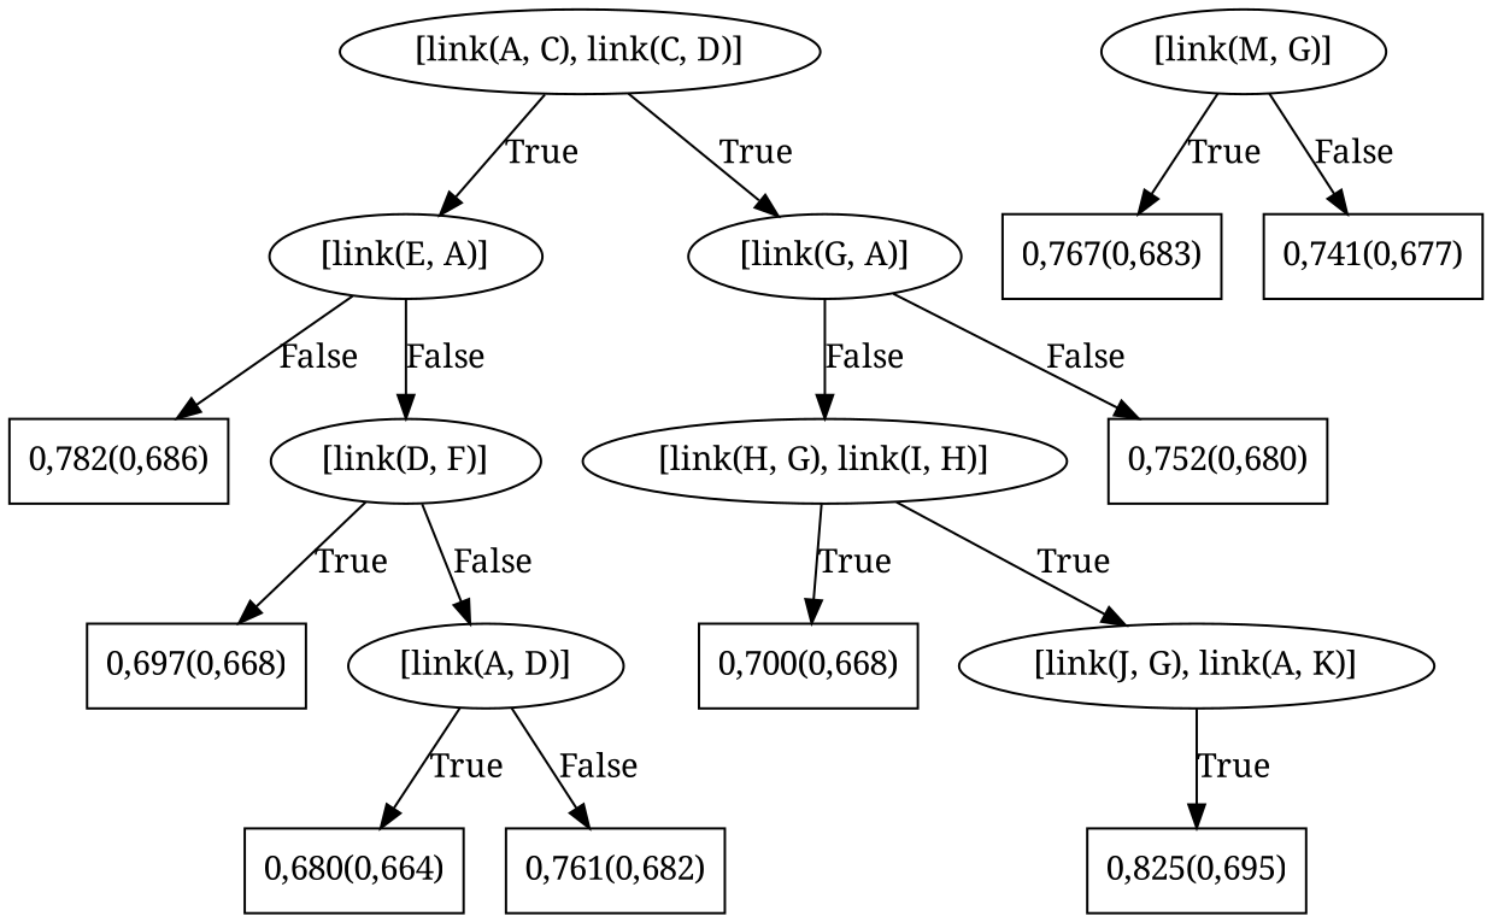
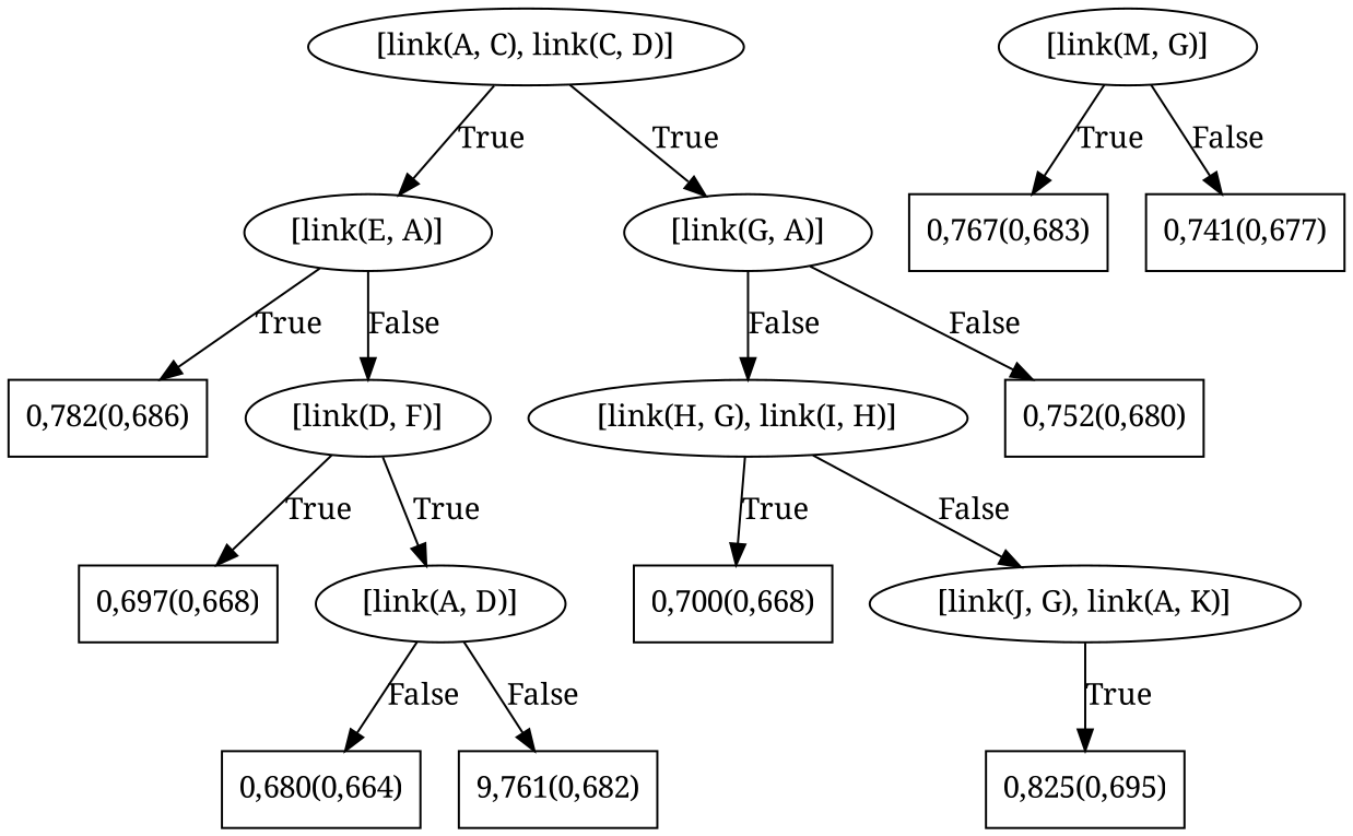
  digraph {
    fontname="Noto Serif"
    node [fontname="Noto Serif" shape=box]
    edge [fontname="Noto Serif"]
    n1 [label="[link(A, C), link(C, D)]" shape=""]
    n2 [label="[link(E, A)]" shape=""]
    n3 [label="[link(G, A)]" shape=""]
    n4 [label="0,782(0,686)"]
    n5 [label="[link(D, F)]" shape=""]
    n6 [label="[link(H, G), link(I, H)]" shape=""]
    n7 [label="0,752(0,680)"]
    n8 [label="0,697(0,668)"]
    n9 [label="[link(A, D)]" shape=""]
    n10 [label="0,700(0,668)"]
    n11 [label="[link(J, G), link(A, K)]" shape=""]
    n12 [label="0,680(0,664)"]
-   n13 [label="0,761(0,682)"]
+   n13 [label="9,761(0,682)"]
    n14 [label="0,825(0,695)"]
    n15 [label="[link(M, G)]" shape=""]
    n16 [label="0,767(0,683)"]
    n17 [label="0,741(0,677)"]
    n1 -> n2 [label=True]
    n1 -> n3 [label=True]
-   n2 -> n4 [label=False]
+   n2 -> n4 [label=True]
    n2 -> n5 [label=False]
    n3 -> n6 [label=False]
    n3 -> n7 [label=False]
    n5 -> n8 [label=True]
-   n5 -> n9 [label=False]
+   n5 -> n9 [label=True]
    n6 -> n10 [label=True]
-   n6 -> n11 [label=True]
-   n9 -> n12 [label=True]
+   n6 -> n11 [label=False]
+   n9 -> n12 [label=False]
    n9 -> n13 [label=False]
    n11 -> n14 [label=True]
    n15 -> n16 [label=True]
    n15 -> n17 [label=False]
  }
